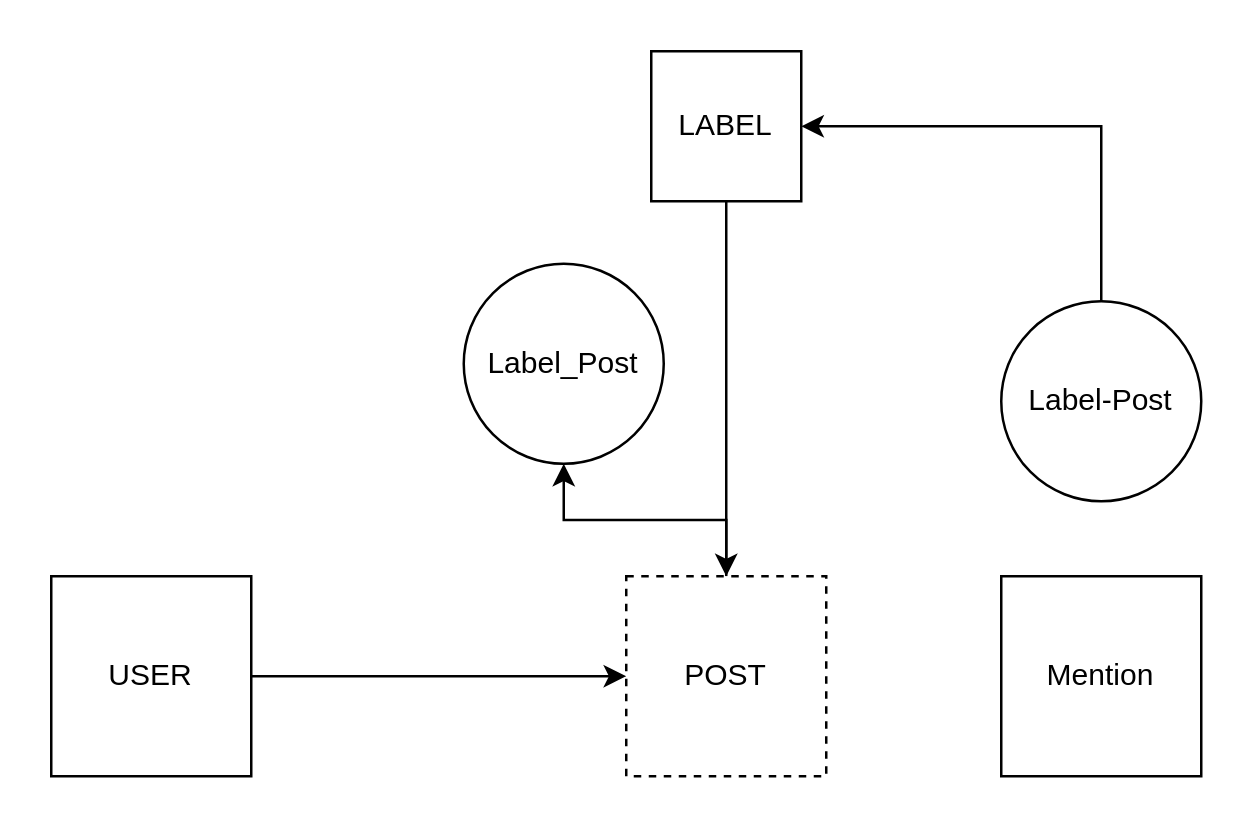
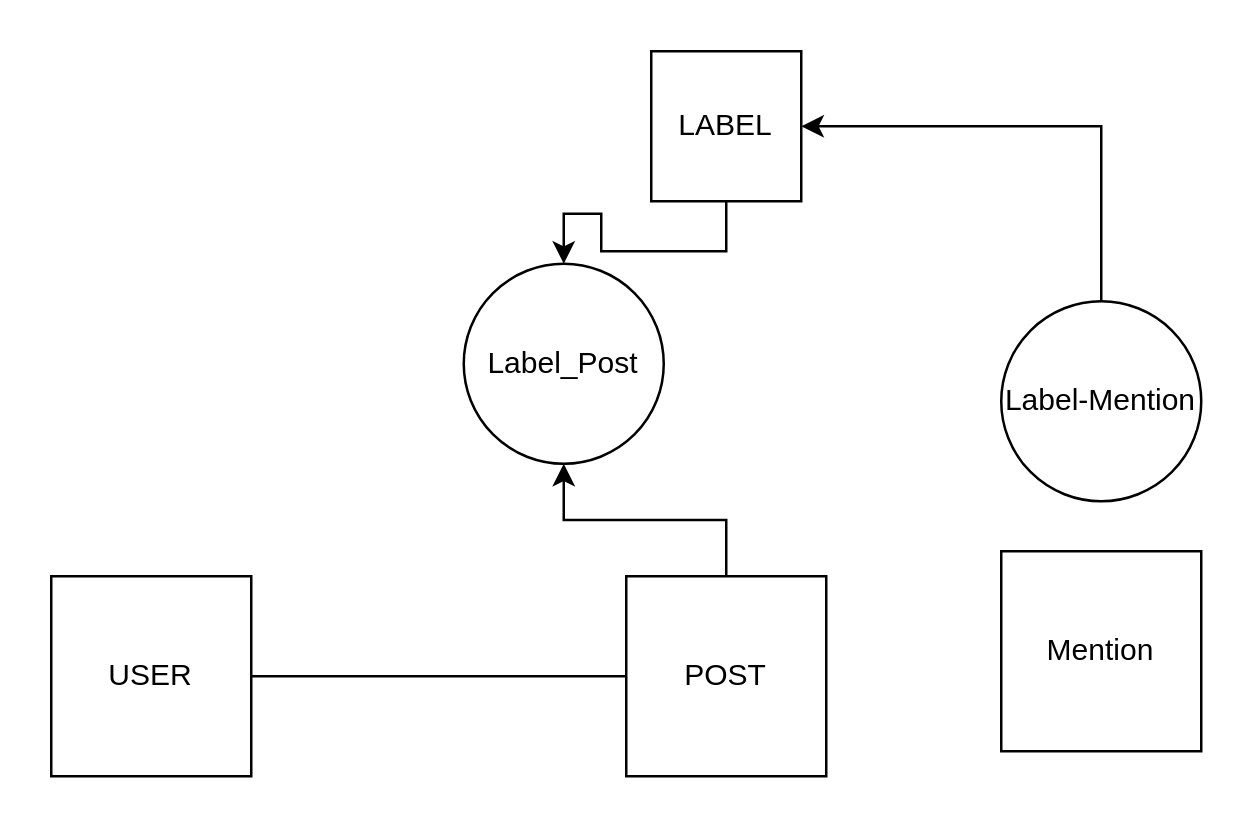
  <mxCell id="0" />
  <mxCell id="1" parent="0" />
- <mxCell id="2" style="edgeStyle=orthogonalEdgeStyle;rounded=0;orthogonalLoop=1;jettySize=auto;html=1;exitX=1;exitY=0.5;exitDx=0;exitDy=0;entryX=0;entryY=0.5;entryDx=0;entryDy=0;" edge="1" parent="1" source="3" target="5"><mxGeometry relative="1" as="geometry" /></mxCell>
+ <mxCell id="2" style="edgeStyle=orthogonalEdgeStyle;rounded=0;orthogonalLoop=1;jettySize=auto;html=1;exitX=1;exitY=0.5;exitDx=0;exitDy=0;entryX=0;entryY=0.5;entryDx=0;entryDy=0;endArrow=none;" edge="1" parent="1" source="3" target="5"><mxGeometry relative="1" as="geometry" /></mxCell>
  <mxCell id="3" value="USER&lt;br&gt;" style="whiteSpace=wrap;html=1;aspect=fixed;" vertex="1" parent="1"><mxGeometry x="20" y="230" width="80" height="80" as="geometry" /></mxCell>
  <mxCell id="4" style="edgeStyle=orthogonalEdgeStyle;rounded=0;orthogonalLoop=1;jettySize=auto;html=1;exitX=0.5;exitY=0;exitDx=0;exitDy=0;entryX=0.5;entryY=1;entryDx=0;entryDy=0;" edge="1" parent="1" source="5" target="8"><mxGeometry relative="1" as="geometry" /></mxCell>
- <mxCell id="5" value="POST" style="whiteSpace=wrap;html=1;aspect=fixed;dashed=1;" vertex="1" parent="1"><mxGeometry x="250" y="230" width="80" height="80" as="geometry" /></mxCell>
- <mxCell id="6" style="edgeStyle=orthogonalEdgeStyle;rounded=0;orthogonalLoop=1;jettySize=auto;html=1;" edge="1" parent="1" source="7" target="5"><mxGeometry relative="1" as="geometry" /></mxCell>
+ <mxCell id="5" value="POST" style="whiteSpace=wrap;html=1;aspect=fixed;" vertex="1" parent="1"><mxGeometry x="250" y="230" width="80" height="80" as="geometry" /></mxCell>
+ <mxCell id="6" style="edgeStyle=orthogonalEdgeStyle;rounded=0;orthogonalLoop=1;jettySize=auto;html=1;entryX=0.5;entryY=0;entryDx=0;entryDy=0;" edge="1" parent="1" source="7" target="8"><mxGeometry relative="1" as="geometry" /></mxCell>
  <mxCell id="7" value="LABEL" style="whiteSpace=wrap;html=1;aspect=fixed;" vertex="1" parent="1"><mxGeometry x="260" y="20" width="60" height="60" as="geometry" /></mxCell>
  <mxCell id="8" value="Label_Post" style="ellipse;whiteSpace=wrap;html=1;aspect=fixed;" vertex="1" parent="1"><mxGeometry x="185" y="105" width="80" height="80" as="geometry" /></mxCell>
- <mxCell id="9" value="Mention" style="whiteSpace=wrap;html=1;aspect=fixed;" vertex="1" parent="1"><mxGeometry x="400" y="230" width="80" height="80" as="geometry" /></mxCell>
+ <mxCell id="9" value="Mention" style="whiteSpace=wrap;html=1;aspect=fixed;" vertex="1" parent="1"><mxGeometry x="400" y="220" width="80" height="80" as="geometry" /></mxCell>
  <mxCell id="10" style="edgeStyle=orthogonalEdgeStyle;rounded=0;orthogonalLoop=1;jettySize=auto;html=1;exitX=0.5;exitY=0;exitDx=0;exitDy=0;entryX=1;entryY=0.5;entryDx=0;entryDy=0;" edge="1" parent="1" source="11" target="7"><mxGeometry relative="1" as="geometry" /></mxCell>
- <mxCell id="11" value="Label-Post" style="ellipse;whiteSpace=wrap;html=1;aspect=fixed;" vertex="1" parent="1"><mxGeometry x="400" y="120" width="80" height="80" as="geometry" /></mxCell>
+ <mxCell id="11" value="Label-Mention" style="ellipse;whiteSpace=wrap;html=1;aspect=fixed;" vertex="1" parent="1"><mxGeometry x="400" y="120" width="80" height="80" as="geometry" /></mxCell>
